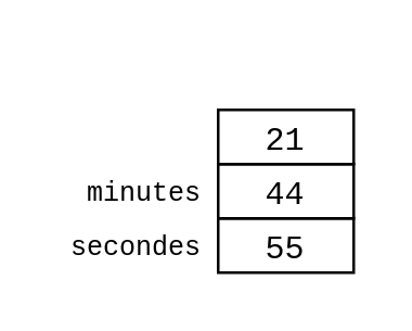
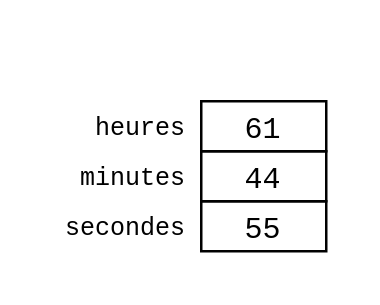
  <mxCell id="0" />
  <mxCell id="1" parent="0" />
  <mxCell id="2" value="" style="group" parent="1" vertex="1" connectable="0"><mxGeometry x="20" y="20" width="110" height="80" as="geometry" /></mxCell>
- <mxCell id="3" value="21" style="text;spacingLeft=4;spacingRight=4;overflow=hidden;rotatable=0;points=[[0,0.5],[1,0.5]];portConstraint=eastwest;fontSize=12;align=center;fontFamily=Courier New;fontStyle=0;strokeColor=#000000;verticalAlign=middle;" parent="2" vertex="1"><mxGeometry x="60" y="20" width="50" height="20" as="geometry" /></mxCell>
+ <mxCell id="3" value="61" style="text;spacingLeft=4;spacingRight=4;overflow=hidden;rotatable=0;points=[[0,0.5],[1,0.5]];portConstraint=eastwest;fontSize=12;align=center;fontFamily=Courier New;fontStyle=0;strokeColor=#000000;verticalAlign=middle;" parent="2" vertex="1"><mxGeometry x="60" y="20" width="50" height="20" as="geometry" /></mxCell>
  <mxCell id="4" value="44" style="text;spacingLeft=4;spacingRight=4;overflow=hidden;rotatable=0;points=[[0,0.5],[1,0.5]];portConstraint=eastwest;fontSize=12;align=center;fontFamily=Courier New;fontStyle=0;strokeColor=#000000;verticalAlign=middle;" parent="2" vertex="1"><mxGeometry x="60" y="40" width="50" height="20" as="geometry" /></mxCell>
  <mxCell id="5" value="55" style="text;spacingLeft=4;spacingRight=4;overflow=hidden;rotatable=0;points=[[0,0.5],[1,0.5]];portConstraint=eastwest;fontSize=12;align=center;fontFamily=Courier New;fontStyle=0;strokeColor=#000000;verticalAlign=middle;" parent="2" vertex="1"><mxGeometry x="60" y="60" width="50" height="20" as="geometry" /></mxCell>
+ <mxCell id="6" value="heures" style="text;spacingLeft=4;spacingRight=4;overflow=hidden;rotatable=0;points=[[0,0.5],[1,0.5]];portConstraint=eastwest;fontSize=10;align=right;fontFamily=Courier New;fontStyle=0;verticalAlign=middle;" parent="2" vertex="1"><mxGeometry y="20" width="60" height="20" as="geometry" /></mxCell>
  <mxCell id="7" value="minutes" style="text;spacingLeft=4;spacingRight=4;overflow=hidden;rotatable=0;points=[[0,0.5],[1,0.5]];portConstraint=eastwest;fontSize=10;align=right;fontFamily=Courier New;fontStyle=0;verticalAlign=middle;" parent="2" vertex="1"><mxGeometry y="40" width="60" height="20" as="geometry" /></mxCell>
  <mxCell id="8" value="secondes" style="text;spacingLeft=4;spacingRight=4;overflow=hidden;rotatable=0;points=[[0,0.5],[1,0.5]];portConstraint=eastwest;fontSize=10;align=right;fontFamily=Courier New;fontStyle=0;verticalAlign=middle;" parent="2" vertex="1"><mxGeometry y="60" width="60" height="20" as="geometry" /></mxCell>
